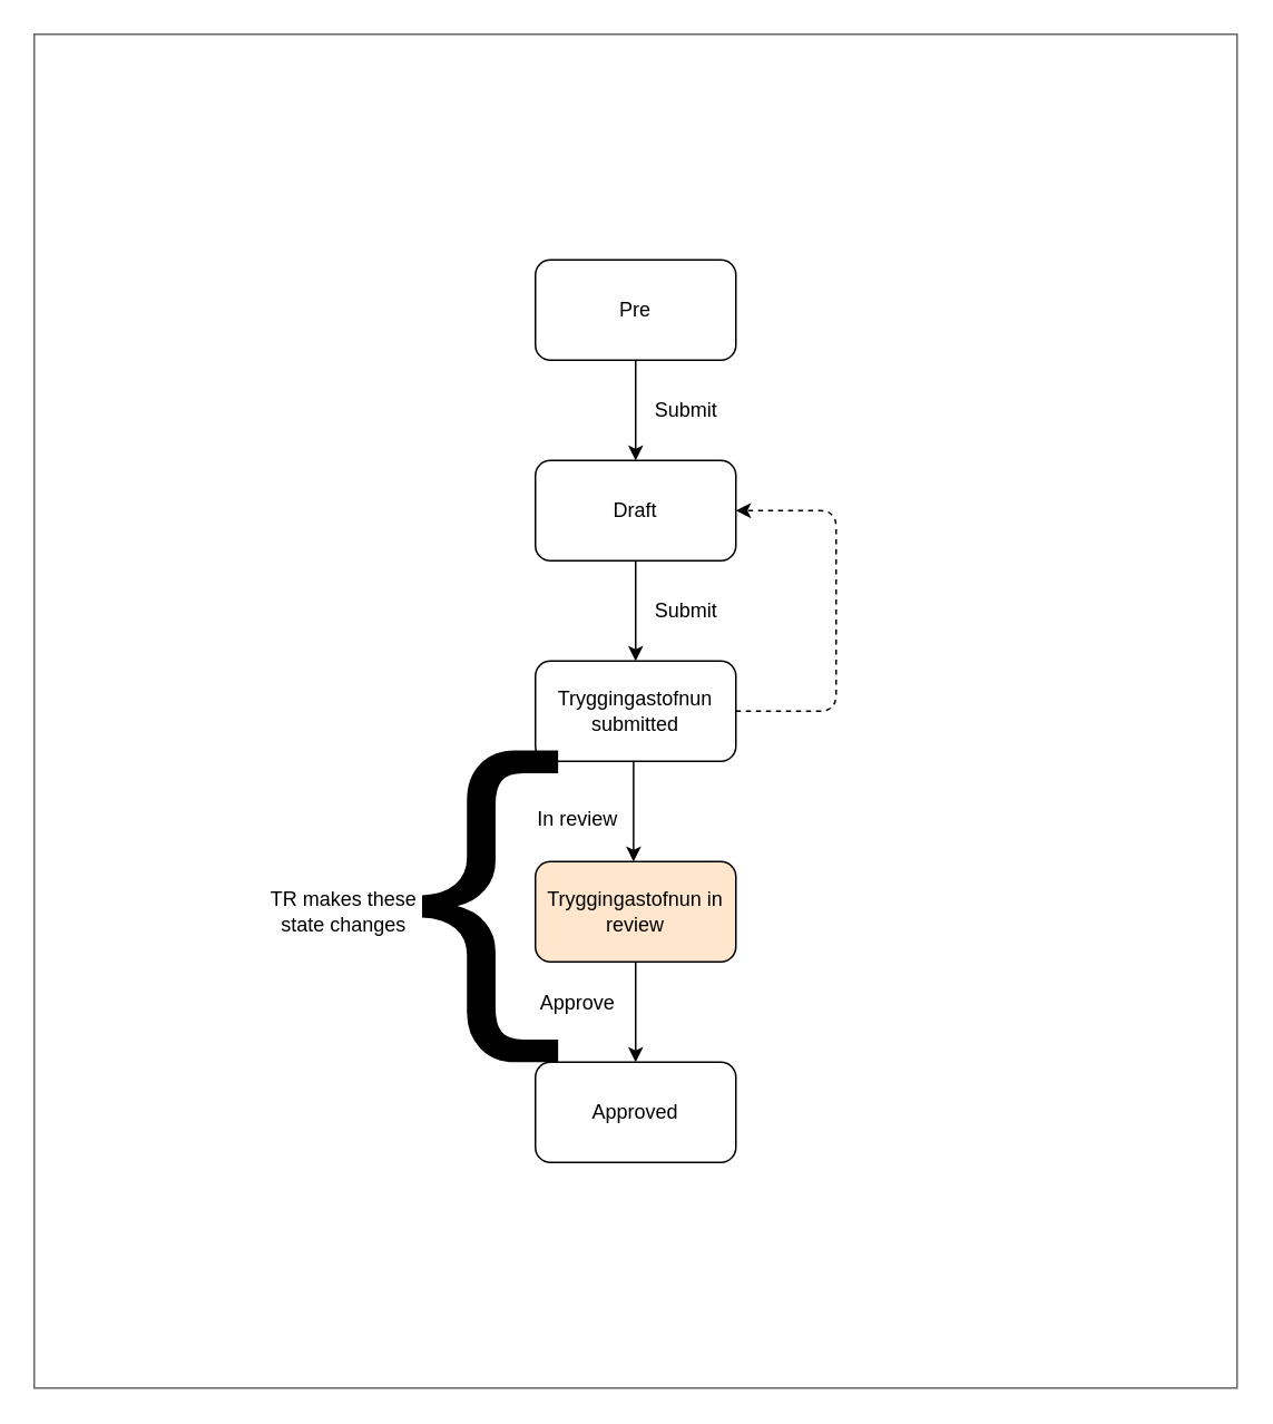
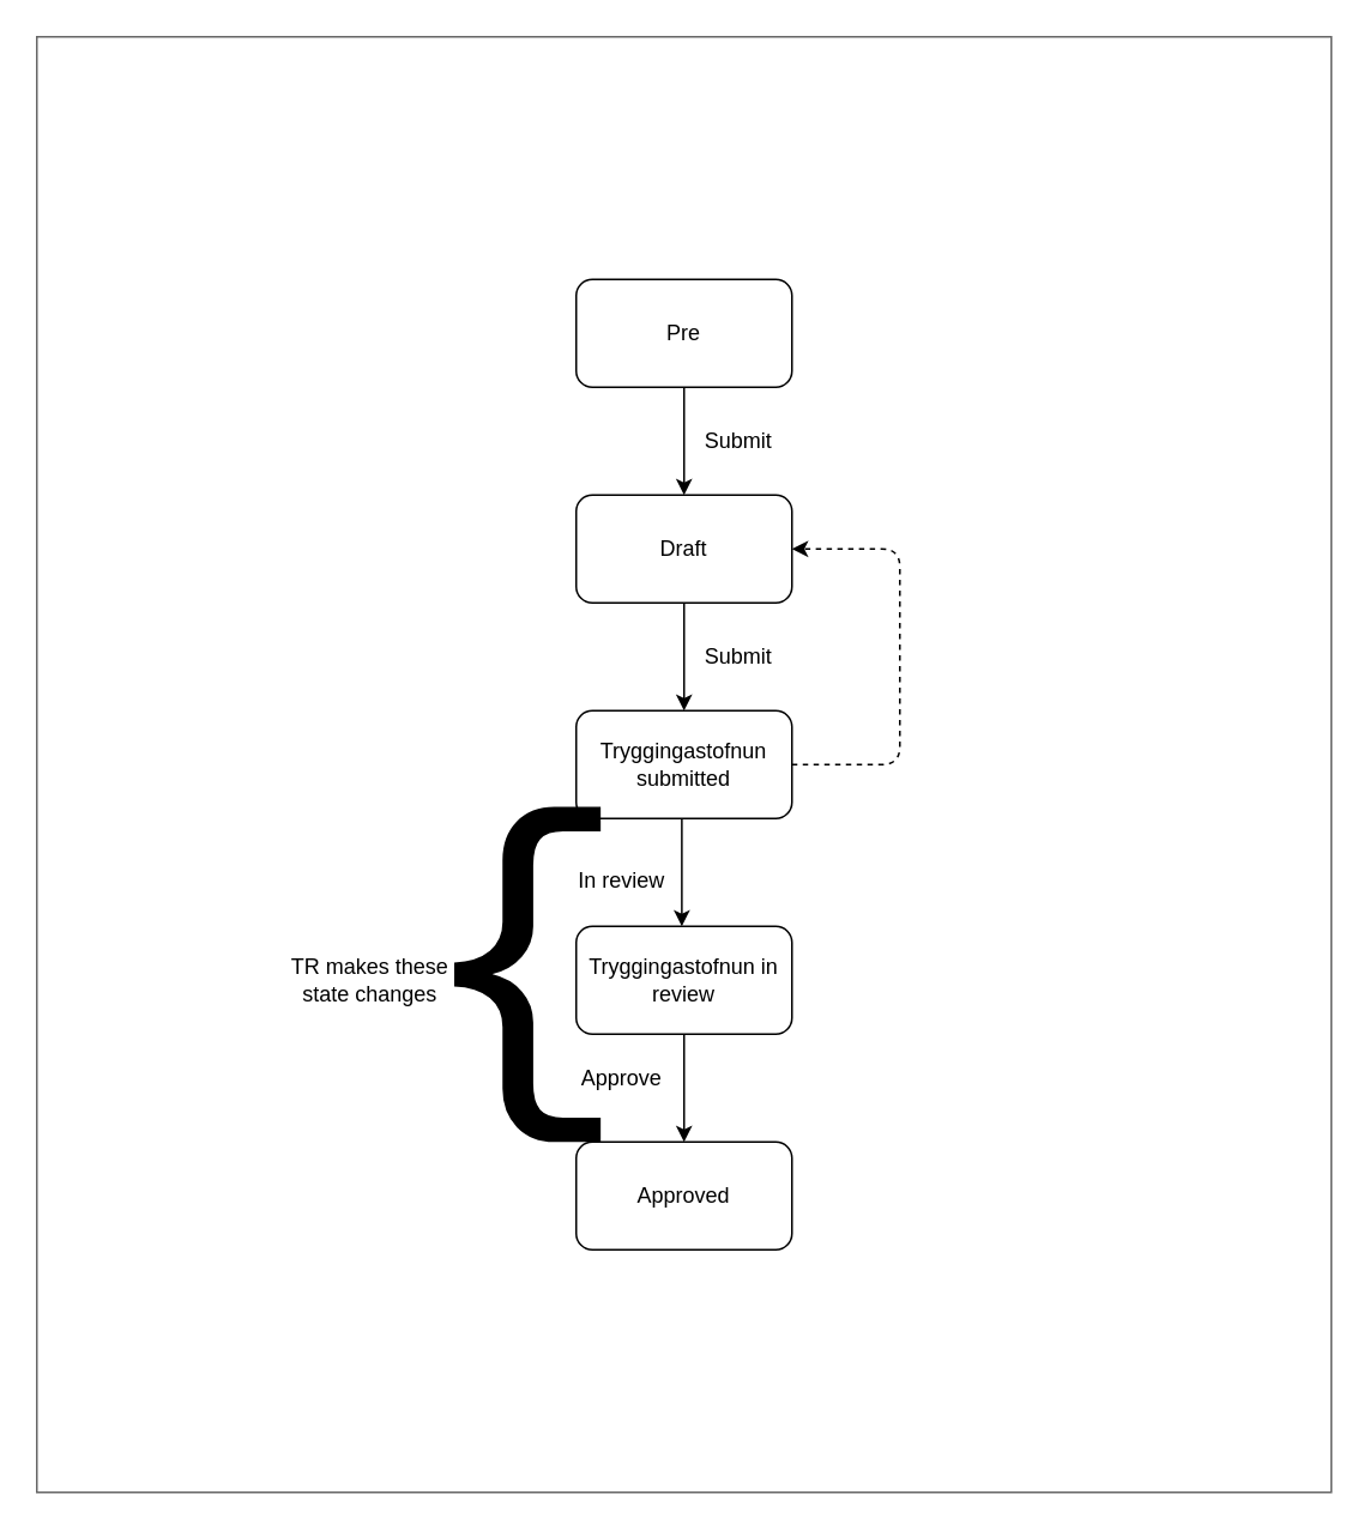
  <mxCell id="0" />
  <mxCell id="1" parent="0" />
  <mxCell id="2" value="" style="whiteSpace=wrap;html=1;fillColor=#FFFFFF;gradientColor=none;strokeColor=#666666;" vertex="1" parent="1"><mxGeometry x="20" y="20" width="720" height="810" as="geometry" /></mxCell>
  <mxCell id="3" value="Draft" style="rounded=1;whiteSpace=wrap;html=1;" vertex="1" parent="1"><mxGeometry x="320" y="275" width="120" height="60" as="geometry" /></mxCell>
  <mxCell id="4" value="Tryggingastofnun submitted" style="rounded=1;whiteSpace=wrap;html=1;" vertex="1" parent="1"><mxGeometry x="320" y="395" width="120" height="60" as="geometry" /></mxCell>
- <mxCell id="5" value="Tryggingastofnun in review" style="rounded=1;whiteSpace=wrap;html=1;fillColor=#ffe6cc;" vertex="1" parent="1"><mxGeometry x="320" y="515" width="120" height="60" as="geometry" /></mxCell>
+ <mxCell id="5" value="Tryggingastofnun in review" style="rounded=1;whiteSpace=wrap;html=1;" vertex="1" parent="1"><mxGeometry x="320" y="515" width="120" height="60" as="geometry" /></mxCell>
  <mxCell id="6" value="Approved" style="rounded=1;whiteSpace=wrap;html=1;" vertex="1" parent="1"><mxGeometry x="320" y="635" width="120" height="60" as="geometry" /></mxCell>
  <mxCell id="7" value="Submit" style="text;html=1;align=center;verticalAlign=middle;resizable=0;points=[];autosize=1;strokeColor=none;fillColor=none;fontColor=#000000;" vertex="1" parent="1"><mxGeometry x="380" y="350" width="60" height="30" as="geometry" /></mxCell>
  <mxCell id="8" value="Approve" style="text;html=1;align=center;verticalAlign=middle;resizable=0;points=[];autosize=1;strokeColor=none;fillColor=none;fontColor=#000000;" vertex="1" parent="1"><mxGeometry x="310" y="585" width="70" height="30" as="geometry" /></mxCell>
  <mxCell id="9" value="TR makes these&lt;br&gt;state changes" style="text;html=1;align=center;verticalAlign=middle;resizable=0;points=[];autosize=1;strokeColor=none;fillColor=none;fontColor=#000000;" vertex="1" parent="1"><mxGeometry x="150" y="525" width="110" height="40" as="geometry" /></mxCell>
  <mxCell id="10" value="Pre" style="rounded=1;whiteSpace=wrap;html=1;" vertex="1" parent="1"><mxGeometry x="320" y="155" width="120" height="60" as="geometry" /></mxCell>
  <mxCell id="11" value="Submit" style="text;html=1;align=center;verticalAlign=middle;resizable=0;points=[];autosize=1;strokeColor=none;fillColor=none;fontColor=#000000;" vertex="1" parent="1"><mxGeometry x="380" y="230" width="60" height="30" as="geometry" /></mxCell>
  <mxCell id="12" value="" style="endArrow=classic;html=1;fontColor=#FFFFFF;strokeColor=#000000;dashed=1;" edge="1" parent="1" source="4" target="3"><mxGeometry width="50" height="50" relative="1" as="geometry"><mxPoint x="510" y="425" as="sourcePoint" /><mxPoint x="690" y="305" as="targetPoint" /><Array as="points"><mxPoint x="500" y="425" /><mxPoint x="500" y="305" /></Array></mxGeometry></mxCell>
  <mxCell id="13" value="In review" style="text;html=1;align=center;verticalAlign=middle;resizable=0;points=[];autosize=1;strokeColor=none;fillColor=none;fontColor=#000000;" vertex="1" parent="1"><mxGeometry x="310" y="475" width="70" height="30" as="geometry" /></mxCell>
  <mxCell id="14" value="" style="endArrow=classic;html=1;entryX=0.5;entryY=0;entryDx=0;entryDy=0;exitX=0.5;exitY=1;exitDx=0;exitDy=0;fontColor=#FFFFFF;strokeColor=#000000;" edge="1" parent="1"><mxGeometry width="50" height="50" relative="1" as="geometry"><mxPoint x="380" y="215" as="sourcePoint" /><mxPoint x="380" y="275" as="targetPoint" /></mxGeometry></mxCell>
  <mxCell id="15" value="" style="endArrow=classic;html=1;entryX=0.5;entryY=0;entryDx=0;entryDy=0;exitX=0.5;exitY=1;exitDx=0;exitDy=0;fontColor=#FFFFFF;strokeColor=#000000;" edge="1" parent="1" target="4"><mxGeometry width="50" height="50" relative="1" as="geometry"><mxPoint x="380" y="335" as="sourcePoint" /><mxPoint x="320" y="395" as="targetPoint" /></mxGeometry></mxCell>
  <mxCell id="16" value="" style="endArrow=classic;html=1;entryX=0.5;entryY=0;entryDx=0;entryDy=0;exitX=0.5;exitY=1;exitDx=0;exitDy=0;fontColor=#FFFFFF;strokeColor=#000000;" edge="1" parent="1"><mxGeometry width="50" height="50" relative="1" as="geometry"><mxPoint x="380" y="575" as="sourcePoint" /><mxPoint x="380" y="635" as="targetPoint" /></mxGeometry></mxCell>
  <mxCell id="17" value="" style="endArrow=classic;html=1;entryX=0.5;entryY=0;entryDx=0;entryDy=0;exitX=0.5;exitY=1;exitDx=0;exitDy=0;fontColor=#FFFFFF;strokeColor=#000000;" edge="1" parent="1"><mxGeometry width="50" height="50" relative="1" as="geometry"><mxPoint x="378.75" y="455" as="sourcePoint" /><mxPoint x="378.75" y="515" as="targetPoint" /></mxGeometry></mxCell>
  <mxCell id="18" value="&lt;font style=&quot;font-size: 200px;&quot;&gt;{&lt;/font&gt;" style="text;html=1;align=center;verticalAlign=middle;resizable=0;points=[];autosize=1;strokeColor=none;fillColor=none;fontColor=#000000;fontFamily=Courier New;" vertex="1" parent="1"><mxGeometry x="220" y="415" width="140" height="250" as="geometry" /></mxCell>
